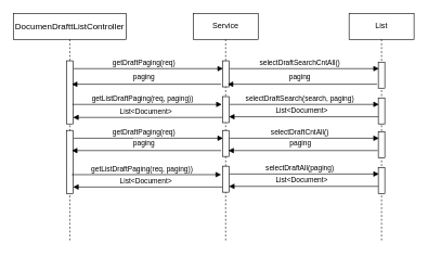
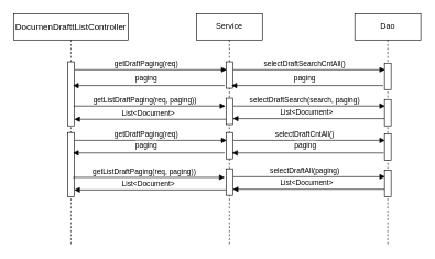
  <mxCell id="0" />
  <mxCell id="1" parent="0" />
- <mxCell id="2" value="List" style="shape=umlLifeline;perimeter=lifelinePerimeter;whiteSpace=wrap;html=1;container=1;collapsible=0;recursiveResize=0;outlineConnect=0;" vertex="1" parent="1"><mxGeometry x="537" y="20" width="100" height="350" as="geometry" /></mxCell>
+ <mxCell id="2" value="Dao" style="shape=umlLifeline;perimeter=lifelinePerimeter;whiteSpace=wrap;html=1;container=1;collapsible=0;recursiveResize=0;outlineConnect=0;" vertex="1" parent="1"><mxGeometry x="537" y="20" width="100" height="350" as="geometry" /></mxCell>
  <mxCell id="3" value="Service" style="shape=umlLifeline;perimeter=lifelinePerimeter;whiteSpace=wrap;html=1;container=1;collapsible=0;recursiveResize=0;outlineConnect=0;" vertex="1" parent="1"><mxGeometry x="297" y="20" width="100" height="350" as="geometry" /></mxCell>
  <mxCell id="4" value="&lt;span style=&quot;font-size: 10pt ; font-family: &amp;#34;arial&amp;#34;&quot;&gt;DocumenDrafttListController&lt;/span&gt;" style="shape=umlLifeline;perimeter=lifelinePerimeter;whiteSpace=wrap;html=1;container=1;collapsible=0;recursiveResize=0;outlineConnect=0;" vertex="1" parent="1"><mxGeometry x="20" y="20" width="174" height="350" as="geometry" /></mxCell>
  <mxCell id="5" value="" style="html=1;points=[];perimeter=orthogonalPerimeter;" vertex="1" parent="1"><mxGeometry x="102" y="93" width="10" height="97" as="geometry" /></mxCell>
  <mxCell id="6" value="" style="html=1;points=[];perimeter=orthogonalPerimeter;" vertex="1" parent="1"><mxGeometry x="582" y="95" width="10" height="40" as="geometry" /></mxCell>
  <mxCell id="7" value="getDraftPaging(req)" style="html=1;verticalAlign=bottom;endArrow=block;" edge="1" parent="1"><mxGeometry x="-0.058" width="80" relative="1" as="geometry"><mxPoint x="113" y="105" as="sourcePoint" /><mxPoint x="343" y="105" as="targetPoint" /><mxPoint as="offset" /></mxGeometry></mxCell>
  <mxCell id="8" value="selectDraftSearchCntAll()" style="html=1;verticalAlign=bottom;endArrow=block;" edge="1" parent="1"><mxGeometry x="-0.058" width="80" relative="1" as="geometry"><mxPoint x="353" y="105" as="sourcePoint" /><mxPoint x="583" y="105" as="targetPoint" /><mxPoint as="offset" /></mxGeometry></mxCell>
  <mxCell id="9" value="" style="html=1;points=[];perimeter=orthogonalPerimeter;" vertex="1" parent="1"><mxGeometry x="582" y="150" width="10" height="40" as="geometry" /></mxCell>
  <mxCell id="10" value="selectDraftSearch(search, paging)" style="html=1;verticalAlign=bottom;endArrow=block;" edge="1" parent="1"><mxGeometry x="-0.058" width="80" relative="1" as="geometry"><mxPoint x="353" y="160" as="sourcePoint" /><mxPoint x="583" y="160" as="targetPoint" /><mxPoint as="offset" /></mxGeometry></mxCell>
  <mxCell id="11" value="List&amp;lt;Document&amp;gt;" style="html=1;verticalAlign=bottom;endArrow=block;" edge="1" parent="1"><mxGeometry x="0.026" width="80" relative="1" as="geometry"><mxPoint x="582" y="179" as="sourcePoint" /><mxPoint x="352" y="179" as="targetPoint" /><mxPoint as="offset" /></mxGeometry></mxCell>
  <mxCell id="12" value="List&amp;lt;Document&amp;gt;" style="html=1;verticalAlign=bottom;endArrow=block;" edge="1" parent="1"><mxGeometry x="0.026" width="80" relative="1" as="geometry"><mxPoint x="342" y="180" as="sourcePoint" /><mxPoint x="112" y="180" as="targetPoint" /><mxPoint as="offset" /></mxGeometry></mxCell>
  <mxCell id="13" value="" style="html=1;points=[];perimeter=orthogonalPerimeter;" vertex="1" parent="1"><mxGeometry x="102" y="200" width="10" height="97" as="geometry" /></mxCell>
  <mxCell id="14" value="" style="html=1;points=[];perimeter=orthogonalPerimeter;" vertex="1" parent="1"><mxGeometry x="582" y="202" width="10" height="40" as="geometry" /></mxCell>
  <mxCell id="15" value="getDraftPaging(req)" style="html=1;verticalAlign=bottom;endArrow=block;" edge="1" parent="1"><mxGeometry x="-0.058" width="80" relative="1" as="geometry"><mxPoint x="113" y="212" as="sourcePoint" /><mxPoint x="343" y="212" as="targetPoint" /><mxPoint as="offset" /></mxGeometry></mxCell>
  <mxCell id="16" value="selectDraftCntAll()" style="html=1;verticalAlign=bottom;endArrow=block;" edge="1" parent="1"><mxGeometry x="-0.058" width="80" relative="1" as="geometry"><mxPoint x="353" y="212" as="sourcePoint" /><mxPoint x="583" y="212" as="targetPoint" /><mxPoint as="offset" /></mxGeometry></mxCell>
  <mxCell id="17" value="" style="html=1;points=[];perimeter=orthogonalPerimeter;" vertex="1" parent="1"><mxGeometry x="582" y="257" width="10" height="40" as="geometry" /></mxCell>
  <mxCell id="18" value="selectDraftAll(paging)" style="html=1;verticalAlign=bottom;endArrow=block;" edge="1" parent="1"><mxGeometry x="-0.058" width="80" relative="1" as="geometry"><mxPoint x="353" y="267" as="sourcePoint" /><mxPoint x="583" y="267" as="targetPoint" /><mxPoint as="offset" /></mxGeometry></mxCell>
  <mxCell id="19" value="List&amp;lt;Document&amp;gt;" style="html=1;verticalAlign=bottom;endArrow=block;" edge="1" parent="1"><mxGeometry x="0.026" width="80" relative="1" as="geometry"><mxPoint x="582" y="286" as="sourcePoint" /><mxPoint x="352" y="286" as="targetPoint" /><mxPoint as="offset" /></mxGeometry></mxCell>
  <mxCell id="20" value="List&amp;lt;Document&amp;gt;" style="html=1;verticalAlign=bottom;endArrow=block;" edge="1" parent="1"><mxGeometry x="0.026" width="80" relative="1" as="geometry"><mxPoint x="342" y="287" as="sourcePoint" /><mxPoint x="112" y="287" as="targetPoint" /><mxPoint as="offset" /></mxGeometry></mxCell>
  <mxCell id="21" value="getListDraftPaging(req, paging))" style="html=1;verticalAlign=bottom;endArrow=block;" edge="1" parent="1"><mxGeometry x="-0.058" width="80" relative="1" as="geometry"><mxPoint x="111" y="160" as="sourcePoint" /><mxPoint x="341" y="160" as="targetPoint" /><mxPoint as="offset" /></mxGeometry></mxCell>
  <mxCell id="22" value="getListDraftPaging(req, paging))" style="html=1;verticalAlign=bottom;endArrow=block;" edge="1" parent="1"><mxGeometry x="-0.058" width="80" relative="1" as="geometry"><mxPoint x="110" y="268" as="sourcePoint" /><mxPoint x="340" y="268" as="targetPoint" /><mxPoint as="offset" /></mxGeometry></mxCell>
  <mxCell id="23" value="" style="html=1;points=[];perimeter=orthogonalPerimeter;" vertex="1" parent="1"><mxGeometry x="342" y="93" width="10" height="40" as="geometry" /></mxCell>
  <mxCell id="24" value="" style="html=1;points=[];perimeter=orthogonalPerimeter;" vertex="1" parent="1"><mxGeometry x="342" y="148" width="10" height="40" as="geometry" /></mxCell>
  <mxCell id="25" value="" style="html=1;points=[];perimeter=orthogonalPerimeter;" vertex="1" parent="1"><mxGeometry x="342" y="200" width="10" height="40" as="geometry" /></mxCell>
  <mxCell id="26" value="" style="html=1;points=[];perimeter=orthogonalPerimeter;" vertex="1" parent="1"><mxGeometry x="342" y="255" width="10" height="40" as="geometry" /></mxCell>
  <mxCell id="27" value="paging" style="html=1;verticalAlign=bottom;endArrow=block;" edge="1" parent="1"><mxGeometry x="0.035" y="-3" width="80" relative="1" as="geometry"><mxPoint x="580" y="129" as="sourcePoint" /><mxPoint x="350" y="129" as="targetPoint" /><mxPoint as="offset" /></mxGeometry></mxCell>
  <mxCell id="28" value="paging" style="html=1;verticalAlign=bottom;endArrow=block;" edge="1" parent="1"><mxGeometry x="0.035" y="-3" width="80" relative="1" as="geometry"><mxPoint x="340" y="129" as="sourcePoint" /><mxPoint x="110" y="129" as="targetPoint" /><mxPoint as="offset" /></mxGeometry></mxCell>
  <mxCell id="29" value="paging" style="html=1;verticalAlign=bottom;endArrow=block;" edge="1" parent="1"><mxGeometry x="0.035" y="-3" width="80" relative="1" as="geometry"><mxPoint x="581" y="231" as="sourcePoint" /><mxPoint x="351" y="231" as="targetPoint" /><mxPoint as="offset" /></mxGeometry></mxCell>
  <mxCell id="30" value="paging" style="html=1;verticalAlign=bottom;endArrow=block;" edge="1" parent="1"><mxGeometry x="0.035" y="-3" width="80" relative="1" as="geometry"><mxPoint x="340" y="231" as="sourcePoint" /><mxPoint x="110" y="231" as="targetPoint" /><mxPoint as="offset" /></mxGeometry></mxCell>
